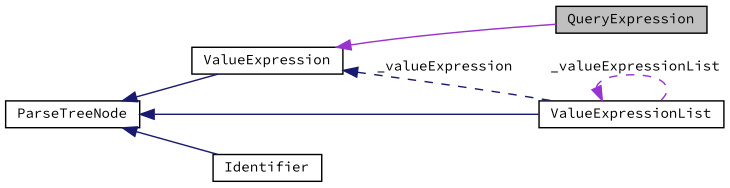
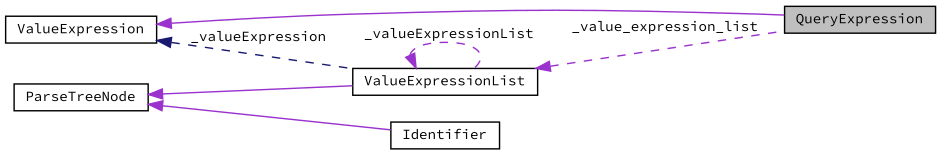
  digraph {
    fontname="Source Code Pro"
    rankdir=LR
    node [color=black fillcolor=white fontname="Source Code Pro" fontsize=10 shape=record style=filled]
    edge [color=midnightblue dir=back fontname="Source Code Pro" fontsize=10 labelfontname=Helvetica labelfontsize=10 style=solid]
    n1 [fillcolor=grey75 fontcolor=black height=0.2 label=QueryExpression width=0.4]
    n2 [height=0.2 label=ValueExpression width=0.4]
    n3 [height=0.2 label=ValueExpressionList width=0.4]
    n4 [height=0.2 label=ParseTreeNode width=0.4]
    n5 [height=0.2 label=Identifier width=0.4]
    n2 -> n1 [color=darkorchid3]
    n2 -> n3 [label=" _valueExpression" style=dashed]
+   n3 -> n1 [color=darkorchid3 label=" _value_expression_list" style=dashed]
    n3 -> n3 [color=darkorchid3 label=" _valueExpressionList" style=dashed]
-   n4 -> n2
-   n4 -> n3
-   n4 -> n5
+   n4 -> n3 [color=darkorchid3]
+   n4 -> n5 [color=darkorchid3]
  }
